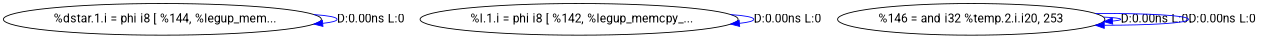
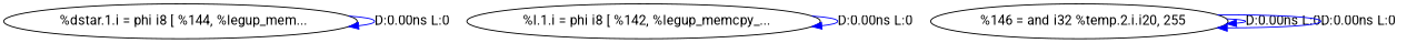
  digraph {
    fontname=Roboto
    node [fontname=Roboto]
    edge [color=blue fontname=Roboto]
    n1 [label="  %dstar.1.i = phi i8 [ %144, %legup_mem..."]
    n2 [label="  %l.1.i = phi i8 [ %142, %legup_memcpy_..."]
-   n3 [label="%146 = and i32 %temp.2.i.i20, 253"]
+   n3 [label="  %146 = and i32 %temp.2.i.i20, 255"]
    n1 -> n1 [label="D:0.00ns L:0"]
    n2 -> n2 [label="D:0.00ns L:0"]
    n3 -> n3 [label="D:0.00ns L:0"]
    n3 -> n3 [label="D:0.00ns L:0"]
  }
